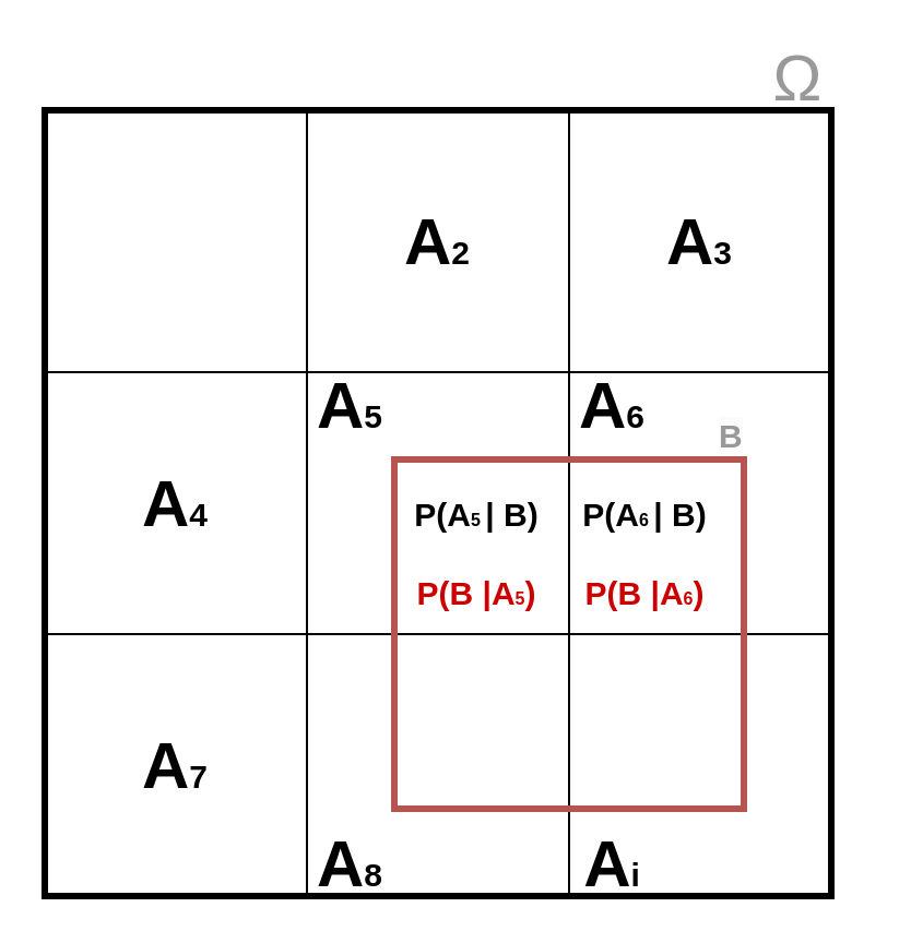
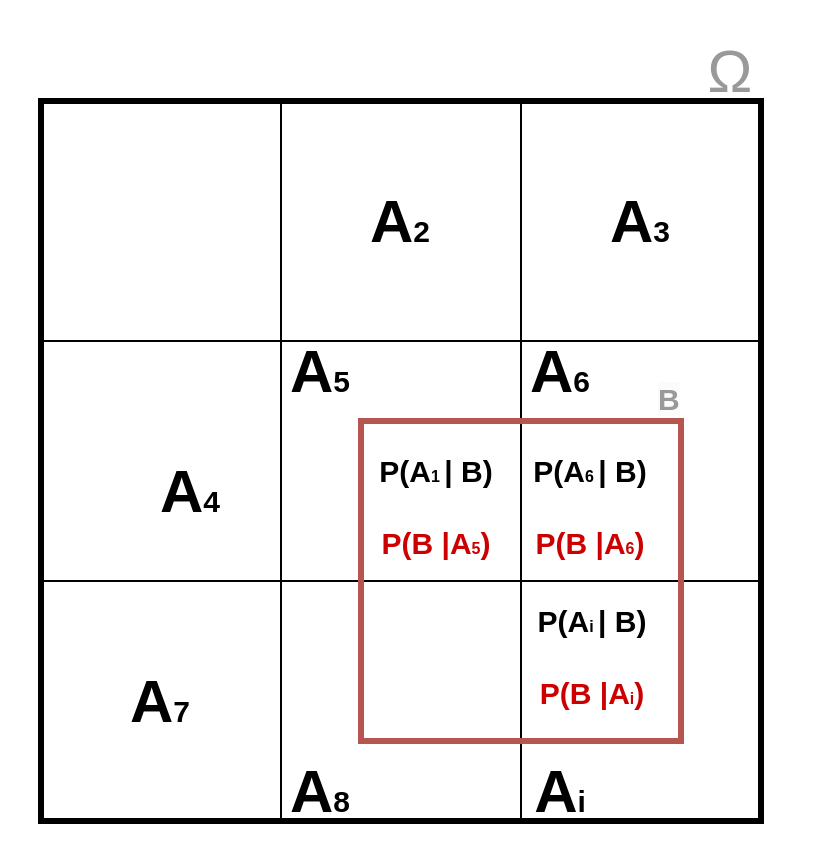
  <mxCell id="0" />
  <mxCell id="1" parent="0" />
  <mxCell id="2" value="" style="whiteSpace=wrap;html=1;aspect=fixed;fillColor=none;strokeWidth=3;" vertex="1" parent="1"><mxGeometry x="20" y="50" width="360" height="360" as="geometry" /></mxCell>
  <mxCell id="3" value="&lt;font color=&quot;#999999&quot;&gt;Ω&lt;/font&gt;" style="text;html=1;strokeColor=none;fillColor=none;align=center;verticalAlign=middle;whiteSpace=wrap;rounded=0;fontSize=30;fontStyle=0" vertex="1" parent="1"><mxGeometry x="335" y="20" width="60" height="30" as="geometry" /></mxCell>
  <mxCell id="4" value="" style="whiteSpace=wrap;html=1;aspect=fixed;fillColor=none;" vertex="1" parent="1"><mxGeometry x="20" y="50" width="120" height="120" as="geometry" /></mxCell>
  <mxCell id="5" value="" style="whiteSpace=wrap;html=1;aspect=fixed;fillColor=none;" vertex="1" parent="1"><mxGeometry x="140" y="50" width="120" height="120" as="geometry" /></mxCell>
  <mxCell id="6" value="" style="whiteSpace=wrap;html=1;aspect=fixed;fillColor=none;" vertex="1" parent="1"><mxGeometry x="260" y="50" width="120" height="120" as="geometry" /></mxCell>
  <mxCell id="7" value="" style="whiteSpace=wrap;html=1;aspect=fixed;fillColor=none;" vertex="1" parent="1"><mxGeometry x="20" y="170" width="120" height="120" as="geometry" /></mxCell>
  <mxCell id="8" value="" style="whiteSpace=wrap;html=1;aspect=fixed;fillColor=none;" vertex="1" parent="1"><mxGeometry x="140" y="170" width="120" height="120" as="geometry" /></mxCell>
  <mxCell id="9" value="" style="whiteSpace=wrap;html=1;aspect=fixed;fillColor=none;" vertex="1" parent="1"><mxGeometry x="260" y="170" width="120" height="120" as="geometry" /></mxCell>
  <mxCell id="10" value="" style="whiteSpace=wrap;html=1;aspect=fixed;fillColor=none;" vertex="1" parent="1"><mxGeometry x="20" y="290" width="120" height="120" as="geometry" /></mxCell>
  <mxCell id="11" value="" style="whiteSpace=wrap;html=1;aspect=fixed;fillColor=none;" vertex="1" parent="1"><mxGeometry x="140" y="290" width="120" height="120" as="geometry" /></mxCell>
  <mxCell id="12" value="" style="whiteSpace=wrap;html=1;aspect=fixed;fillColor=none;" vertex="1" parent="1"><mxGeometry x="260" y="290" width="120" height="120" as="geometry" /></mxCell>
  <mxCell id="13" value="" style="whiteSpace=wrap;html=1;aspect=fixed;strokeWidth=3;fillColor=none;strokeColor=#b85450;" vertex="1" parent="1"><mxGeometry x="180" y="210" width="160" height="160" as="geometry" /></mxCell>
  <mxCell id="14" value="A&lt;font style=&quot;font-size: 15px;&quot;&gt;2&lt;/font&gt;" style="text;html=1;strokeColor=none;fillColor=none;align=center;verticalAlign=middle;whiteSpace=wrap;rounded=0;fontSize=30;fontStyle=1" vertex="1" parent="1"><mxGeometry x="170" y="95" width="60" height="30" as="geometry" /></mxCell>
  <mxCell id="15" value="A&lt;font style=&quot;font-size: 15px;&quot;&gt;3&lt;/font&gt;" style="text;html=1;strokeColor=none;fillColor=none;align=center;verticalAlign=middle;whiteSpace=wrap;rounded=0;fontSize=30;fontStyle=1" vertex="1" parent="1"><mxGeometry x="290" y="95" width="60" height="30" as="geometry" /></mxCell>
- <mxCell id="16" value="A&lt;font style=&quot;font-size: 15px;&quot;&gt;4&lt;/font&gt;" style="text;html=1;strokeColor=none;fillColor=none;align=center;verticalAlign=middle;whiteSpace=wrap;rounded=0;fontSize=30;fontStyle=1" vertex="1" parent="1"><mxGeometry x="50" y="215" width="60" height="30" as="geometry" /></mxCell>
+ <mxCell id="16" value="A&lt;font style=&quot;font-size: 15px;&quot;&gt;4&lt;/font&gt;" style="text;html=1;strokeColor=none;fillColor=none;align=center;verticalAlign=middle;whiteSpace=wrap;rounded=0;fontSize=30;fontStyle=1" vertex="1" parent="1"><mxGeometry x="65" y="230" width="60" height="30" as="geometry" /></mxCell>
  <mxCell id="17" value="A&lt;font style=&quot;font-size: 15px;&quot;&gt;5&lt;/font&gt;" style="text;html=1;strokeColor=none;fillColor=none;align=center;verticalAlign=middle;whiteSpace=wrap;rounded=0;fontSize=30;fontStyle=1" vertex="1" parent="1"><mxGeometry x="130" y="170" width="60" height="30" as="geometry" /></mxCell>
  <mxCell id="18" value="A&lt;font style=&quot;font-size: 15px;&quot;&gt;6&lt;/font&gt;" style="text;html=1;strokeColor=none;fillColor=none;align=center;verticalAlign=middle;whiteSpace=wrap;rounded=0;fontSize=30;fontStyle=1" vertex="1" parent="1"><mxGeometry x="250" y="170" width="60" height="30" as="geometry" /></mxCell>
  <mxCell id="19" value="A&lt;font style=&quot;font-size: 15px;&quot;&gt;7&lt;/font&gt;" style="text;html=1;strokeColor=none;fillColor=none;align=center;verticalAlign=middle;whiteSpace=wrap;rounded=0;fontSize=30;fontStyle=1" vertex="1" parent="1"><mxGeometry x="50" y="335" width="60" height="30" as="geometry" /></mxCell>
  <mxCell id="20" value="A&lt;font style=&quot;font-size: 15px;&quot;&gt;i&lt;/font&gt;" style="text;html=1;strokeColor=none;fillColor=none;align=center;verticalAlign=middle;whiteSpace=wrap;rounded=0;fontSize=30;fontStyle=1" vertex="1" parent="1"><mxGeometry x="250" y="380" width="60" height="30" as="geometry" /></mxCell>
  <mxCell id="21" value="A&lt;font style=&quot;font-size: 15px;&quot;&gt;8&lt;/font&gt;" style="text;html=1;strokeColor=none;fillColor=none;align=center;verticalAlign=middle;whiteSpace=wrap;rounded=0;fontSize=30;fontStyle=1" vertex="1" parent="1"><mxGeometry x="130" y="380" width="60" height="30" as="geometry" /></mxCell>
- <mxCell id="22" value="&lt;font style=&quot;&quot;&gt;&lt;span style=&quot;font-size: 15px;&quot;&gt;P(A&lt;/span&gt;&lt;font style=&quot;border-color: var(--border-color); font-size: 8px;&quot;&gt;5 &lt;/font&gt;&lt;font style=&quot;font-size: 15px; border-color: var(--border-color);&quot;&gt;|&amp;nbsp;&lt;/font&gt;&lt;span style=&quot;font-size: 15px;&quot;&gt;B)&lt;br&gt;&lt;font color=&quot;#cc0000&quot;&gt;P(B |&lt;/font&gt;&lt;/span&gt;&lt;font color=&quot;#cc0000&quot;&gt;&lt;span style=&quot;border-color: var(--border-color); font-size: 15px;&quot;&gt;A&lt;/span&gt;&lt;font style=&quot;border-color: var(--border-color); font-size: 8px;&quot;&gt;5&lt;/font&gt;&lt;/font&gt;&lt;span style=&quot;font-size: 15px;&quot;&gt;&lt;font color=&quot;#cc0000&quot;&gt;)&lt;/font&gt;&lt;br&gt;&lt;/span&gt;&lt;/font&gt;" style="text;html=1;strokeColor=none;fillColor=none;align=center;verticalAlign=middle;whiteSpace=wrap;rounded=0;fontSize=30;fontStyle=1" vertex="1" parent="1"><mxGeometry x="185" y="215" width="66" height="65" as="geometry" /></mxCell>
+ <mxCell id="22" value="&lt;font style=&quot;&quot;&gt;&lt;span style=&quot;font-size: 15px;&quot;&gt;P(A&lt;/span&gt;&lt;font style=&quot;border-color: var(--border-color); font-size: 8px;&quot;&gt;1 &lt;/font&gt;&lt;font style=&quot;font-size: 15px; border-color: var(--border-color);&quot;&gt;|&amp;nbsp;&lt;/font&gt;&lt;span style=&quot;font-size: 15px;&quot;&gt;B)&lt;br&gt;&lt;font color=&quot;#cc0000&quot;&gt;P(B |&lt;/font&gt;&lt;/span&gt;&lt;font color=&quot;#cc0000&quot;&gt;&lt;span style=&quot;border-color: var(--border-color); font-size: 15px;&quot;&gt;A&lt;/span&gt;&lt;font style=&quot;border-color: var(--border-color); font-size: 8px;&quot;&gt;5&lt;/font&gt;&lt;/font&gt;&lt;span style=&quot;font-size: 15px;&quot;&gt;&lt;font color=&quot;#cc0000&quot;&gt;)&lt;/font&gt;&lt;br&gt;&lt;/span&gt;&lt;/font&gt;" style="text;html=1;strokeColor=none;fillColor=none;align=center;verticalAlign=middle;whiteSpace=wrap;rounded=0;fontSize=30;fontStyle=1" vertex="1" parent="1"><mxGeometry x="185" y="215" width="66" height="65" as="geometry" /></mxCell>
  <mxCell id="23" value="&lt;font style=&quot;&quot;&gt;&lt;span style=&quot;font-size: 15px;&quot;&gt;P(A&lt;/span&gt;&lt;font style=&quot;border-color: var(--border-color); font-size: 8px;&quot;&gt;6&amp;nbsp;&lt;/font&gt;&lt;font style=&quot;font-size: 15px; border-color: var(--border-color);&quot;&gt;|&amp;nbsp;&lt;/font&gt;&lt;span style=&quot;font-size: 15px;&quot;&gt;B)&lt;br&gt;&lt;font color=&quot;#cc0000&quot;&gt;P(B |&lt;/font&gt;&lt;/span&gt;&lt;font color=&quot;#cc0000&quot;&gt;&lt;span style=&quot;border-color: var(--border-color); font-size: 15px;&quot;&gt;A&lt;/span&gt;&lt;font style=&quot;border-color: var(--border-color); font-size: 8px;&quot;&gt;6&lt;/font&gt;&lt;/font&gt;&lt;span style=&quot;font-size: 15px;&quot;&gt;&lt;font color=&quot;#cc0000&quot;&gt;)&lt;/font&gt;&lt;br&gt;&lt;/span&gt;&lt;/font&gt;" style="text;html=1;strokeColor=none;fillColor=none;align=center;verticalAlign=middle;whiteSpace=wrap;rounded=0;fontSize=30;fontStyle=1" vertex="1" parent="1"><mxGeometry x="261.5" y="215" width="66" height="65" as="geometry" /></mxCell>
+ <mxCell id="24" value="&lt;font style=&quot;&quot;&gt;&lt;span style=&quot;font-size: 15px;&quot;&gt;P(A&lt;/span&gt;&lt;font style=&quot;border-color: var(--border-color); font-size: 8px;&quot;&gt;i&amp;nbsp;&lt;/font&gt;&lt;font style=&quot;font-size: 15px; border-color: var(--border-color);&quot;&gt;|&amp;nbsp;&lt;/font&gt;&lt;span style=&quot;font-size: 15px;&quot;&gt;B)&lt;br&gt;&lt;font color=&quot;#cc0000&quot;&gt;P(B |&lt;/font&gt;&lt;/span&gt;&lt;font color=&quot;#cc0000&quot;&gt;&lt;span style=&quot;border-color: var(--border-color); font-size: 15px;&quot;&gt;A&lt;/span&gt;&lt;font style=&quot;border-color: var(--border-color); font-size: 8px;&quot;&gt;i&lt;/font&gt;&lt;/font&gt;&lt;span style=&quot;font-size: 15px;&quot;&gt;&lt;font color=&quot;#cc0000&quot;&gt;)&lt;/font&gt;&lt;br&gt;&lt;/span&gt;&lt;/font&gt;" style="text;html=1;strokeColor=none;fillColor=none;align=center;verticalAlign=middle;whiteSpace=wrap;rounded=0;fontSize=30;fontStyle=1" vertex="1" parent="1"><mxGeometry x="262.5" y="290" width="66" height="65" as="geometry" /></mxCell>
  <mxCell id="25" value="&lt;span style=&quot;font-family: Helvetica; font-size: 15px; font-style: normal; font-variant-ligatures: normal; font-variant-caps: normal; font-weight: 700; letter-spacing: normal; orphans: 2; text-align: center; text-indent: 0px; text-transform: none; widows: 2; word-spacing: 0px; -webkit-text-stroke-width: 0px; background-color: rgb(251, 251, 251); text-decoration-thickness: initial; text-decoration-style: initial; text-decoration-color: initial; float: none; display: inline !important;&quot;&gt;&lt;font color=&quot;#999999&quot;&gt;B&lt;/font&gt;&lt;/span&gt;" style="text;whiteSpace=wrap;html=1;fontSize=8;fontColor=#CC0000;" vertex="1" parent="1"><mxGeometry x="327" y="184" width="40" height="40" as="geometry" /></mxCell>
